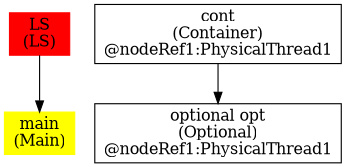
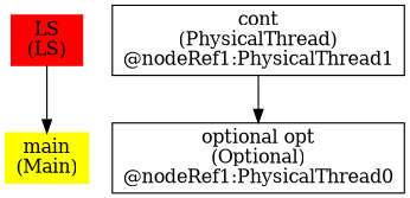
  digraph {
    rankdir=TD
    node [shape=box]
    n1 [color=red label="LS\n(LS)" style=filled]
    n2 [color=yellow label="main\n(Main)" style=filled]
-   n3 [label="cont\n(Container)\n@nodeRef1:PhysicalThread1"]
-   n4 [label="optional opt\n(Optional)\n@nodeRef1:PhysicalThread1"]
+   n3 [label="cont\n(PhysicalThread)\n@nodeRef1:PhysicalThread1"]
+   n4 [label="optional opt\n(Optional)\n@nodeRef1:PhysicalThread0"]
    n1 -> n2
    n3 -> n4
  }
